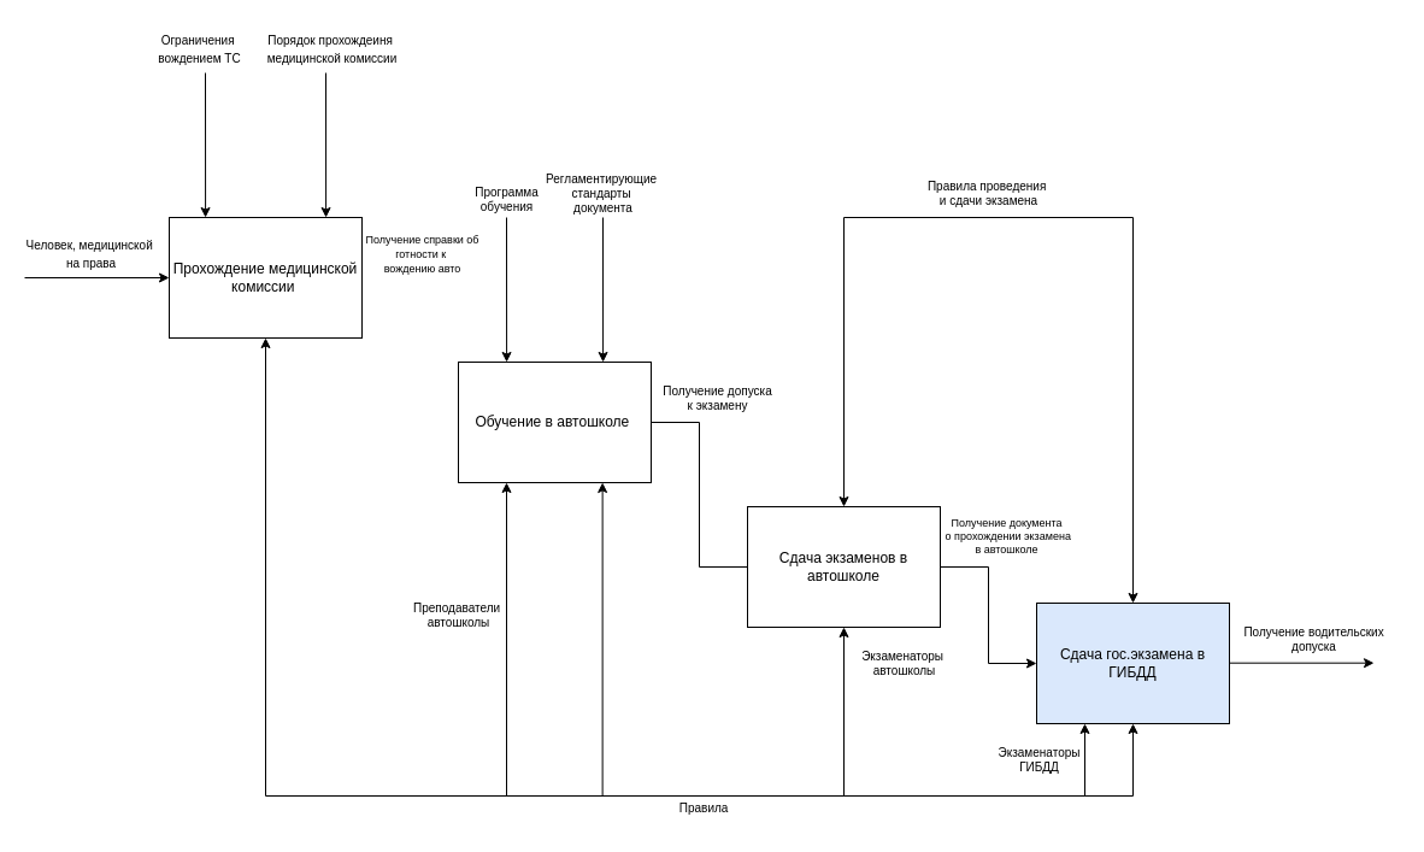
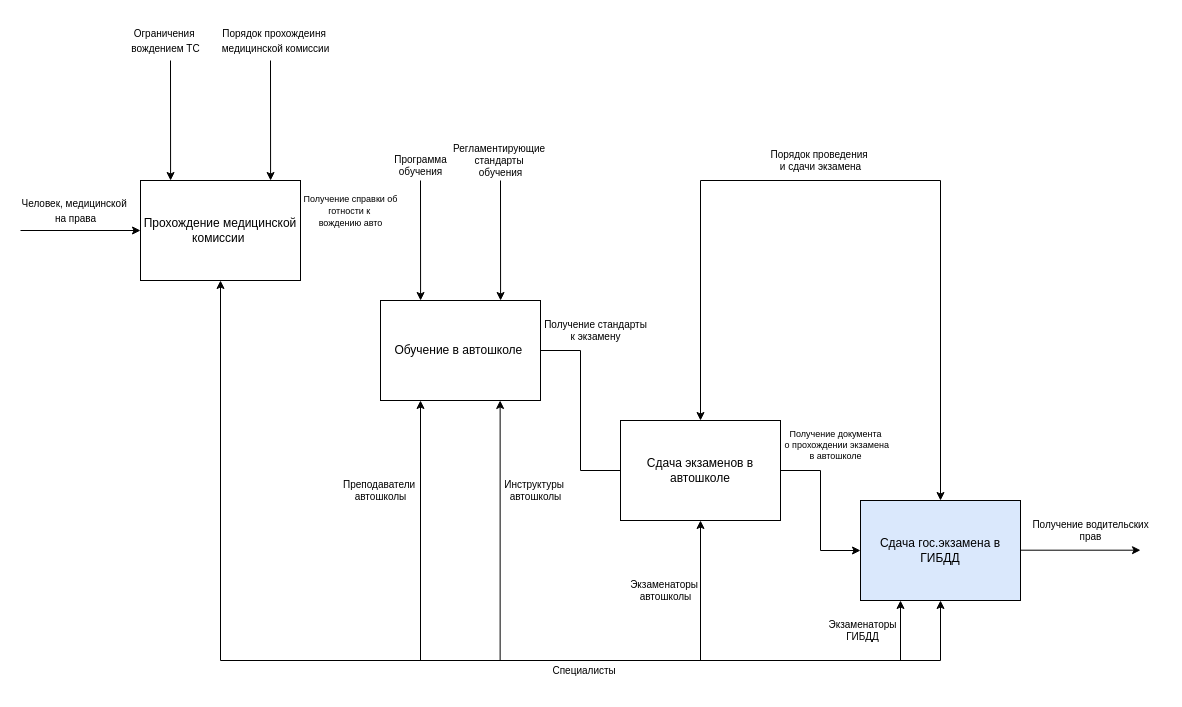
  <mxCell id="0" />
  <mxCell id="1" parent="0" />
  <mxCell id="2" value="Прохождение медицинской комиссии&amp;nbsp;" style="rounded=0;whiteSpace=wrap;html=1;" parent="1" vertex="1"><mxGeometry x="140" y="180" width="160" height="100" as="geometry" /></mxCell>
  <mxCell id="3" value="Сдача гос.экзамена в ГИБДД" style="rounded=0;whiteSpace=wrap;html=1;fillColor=#dae8fc;" parent="1" vertex="1"><mxGeometry x="860" y="500" width="160" height="100" as="geometry" /></mxCell>
  <mxCell id="4" style="edgeStyle=orthogonalEdgeStyle;rounded=0;orthogonalLoop=1;jettySize=auto;html=1;" parent="1" source="5" target="3" edge="1"><mxGeometry relative="1" as="geometry" /></mxCell>
  <mxCell id="5" value="Сдача экзаменов в автошколе" style="rounded=0;whiteSpace=wrap;html=1;" parent="1" vertex="1"><mxGeometry x="620" y="420" width="160" height="100" as="geometry" /></mxCell>
  <mxCell id="6" style="edgeStyle=orthogonalEdgeStyle;rounded=0;orthogonalLoop=1;jettySize=auto;html=1;entryX=0;entryY=0.5;entryDx=0;entryDy=0;endArrow=none;" parent="1" source="7" target="5" edge="1"><mxGeometry relative="1" as="geometry" /></mxCell>
  <mxCell id="7" value="Обучение в автошколе&amp;nbsp;" style="rounded=0;whiteSpace=wrap;html=1;" parent="1" vertex="1"><mxGeometry x="380" y="300" width="160" height="100" as="geometry" /></mxCell>
  <mxCell id="8" value="" style="endArrow=classic;html=1;rounded=0;entryX=0;entryY=0.5;entryDx=0;entryDy=0;" parent="1" target="2" edge="1"><mxGeometry width="50" height="50" relative="1" as="geometry"><mxPoint x="20" y="230" as="sourcePoint" /><mxPoint x="100" y="210" as="targetPoint" /></mxGeometry></mxCell>
  <mxCell id="9" value="&lt;font style=&quot;font-size: 10px;&quot;&gt;Человек, медицинской&amp;nbsp;&lt;br&gt;на права&lt;/font&gt;" style="text;html=1;align=center;verticalAlign=middle;resizable=0;points=[];autosize=1;strokeColor=none;fillColor=none;" parent="1" vertex="1"><mxGeometry x="20" y="190" width="110" height="40" as="geometry" /></mxCell>
  <mxCell id="10" value="" style="endArrow=classic;html=1;rounded=0;entryX=0.813;entryY=0;entryDx=0;entryDy=0;entryPerimeter=0;" parent="1" target="2" edge="1"><mxGeometry width="50" height="50" relative="1" as="geometry"><mxPoint x="270" y="60" as="sourcePoint" /><mxPoint x="300" y="100" as="targetPoint" /></mxGeometry></mxCell>
  <mxCell id="11" value="&lt;font style=&quot;font-size: 10px;&quot;&gt;Порядок прохождеиня&amp;nbsp;&lt;br&gt;медицинской комиссии&lt;/font&gt;" style="text;html=1;align=center;verticalAlign=middle;resizable=0;points=[];autosize=1;strokeColor=none;fillColor=none;" parent="1" vertex="1"><mxGeometry x="210" y="20" width="130" height="40" as="geometry" /></mxCell>
  <mxCell id="12" value="" style="endArrow=classic;html=1;rounded=0;entryX=0.813;entryY=0;entryDx=0;entryDy=0;entryPerimeter=0;" parent="1" edge="1"><mxGeometry width="50" height="50" relative="1" as="geometry"><mxPoint x="170" y="60" as="sourcePoint" /><mxPoint x="170.08" y="180" as="targetPoint" /></mxGeometry></mxCell>
  <mxCell id="13" value="&lt;font style=&quot;font-size: 10px;&quot;&gt;Ограничения&amp;nbsp;&lt;br&gt;вождением ТС&lt;/font&gt;" style="text;html=1;align=center;verticalAlign=middle;resizable=0;points=[];autosize=1;strokeColor=none;fillColor=none;" parent="1" vertex="1"><mxGeometry x="120" y="20" width="90" height="40" as="geometry" /></mxCell>
  <mxCell id="14" value="" style="endArrow=classic;html=1;rounded=0;entryX=0.813;entryY=0;entryDx=0;entryDy=0;entryPerimeter=0;" parent="1" edge="1"><mxGeometry width="50" height="50" relative="1" as="geometry"><mxPoint x="420" y="180" as="sourcePoint" /><mxPoint x="420.08" y="300" as="targetPoint" /></mxGeometry></mxCell>
  <mxCell id="15" value="Программа &lt;br&gt;обучения" style="text;html=1;align=center;verticalAlign=middle;resizable=0;points=[];autosize=1;strokeColor=none;fillColor=none;fontSize=10;" parent="1" vertex="1"><mxGeometry x="380" y="145" width="80" height="40" as="geometry" /></mxCell>
  <mxCell id="16" value="" style="endArrow=classic;html=1;rounded=0;entryX=0;entryY=0.5;entryDx=0;entryDy=0;" parent="1" edge="1"><mxGeometry width="50" height="50" relative="1" as="geometry"><mxPoint x="1020" y="549.69" as="sourcePoint" /><mxPoint x="1140" y="549.69" as="targetPoint" /></mxGeometry></mxCell>
- <mxCell id="17" value="Получение водительских&lt;br&gt;допуска" style="text;html=1;align=center;verticalAlign=middle;resizable=0;points=[];autosize=1;strokeColor=none;fillColor=none;fontSize=10;" parent="1" vertex="1"><mxGeometry x="1020" y="510" width="140" height="40" as="geometry" /></mxCell>
+ <mxCell id="17" value="Получение водительских&lt;br&gt;прав" style="text;html=1;align=center;verticalAlign=middle;resizable=0;points=[];autosize=1;strokeColor=none;fillColor=none;fontSize=10;" parent="1" vertex="1"><mxGeometry x="1020" y="510" width="140" height="40" as="geometry" /></mxCell>
  <mxCell id="18" value="" style="endArrow=classic;html=1;rounded=0;entryX=0.813;entryY=0;entryDx=0;entryDy=0;entryPerimeter=0;" parent="1" edge="1"><mxGeometry width="50" height="50" relative="1" as="geometry"><mxPoint x="500" y="180" as="sourcePoint" /><mxPoint x="500.08" y="300" as="targetPoint" /></mxGeometry></mxCell>
- <mxCell id="19" value="Регламентирующие&amp;nbsp;&lt;br&gt;стандарты&amp;nbsp;&lt;br&gt;документа" style="text;html=1;align=center;verticalAlign=middle;resizable=0;points=[];autosize=1;strokeColor=none;fillColor=none;fontSize=10;" parent="1" vertex="1"><mxGeometry x="440" y="135" width="120" height="50" as="geometry" /></mxCell>
- <mxCell id="20" value="Получение допуска&lt;br&gt;к экзамену" style="text;html=1;align=center;verticalAlign=middle;resizable=0;points=[];autosize=1;strokeColor=none;fillColor=none;fontSize=10;" parent="1" vertex="1"><mxGeometry x="540" y="310" width="110" height="40" as="geometry" /></mxCell>
+ <mxCell id="19" value="Регламентирующие&amp;nbsp;&lt;br&gt;стандарты&amp;nbsp;&lt;br&gt;обучения" style="text;html=1;align=center;verticalAlign=middle;resizable=0;points=[];autosize=1;strokeColor=none;fillColor=none;fontSize=10;" parent="1" vertex="1"><mxGeometry x="440" y="135" width="120" height="50" as="geometry" /></mxCell>
+ <mxCell id="20" value="Получение стандарты&lt;br&gt;к экзамену" style="text;html=1;align=center;verticalAlign=middle;resizable=0;points=[];autosize=1;strokeColor=none;fillColor=none;fontSize=10;" parent="1" vertex="1"><mxGeometry x="540" y="310" width="110" height="40" as="geometry" /></mxCell>
  <mxCell id="21" value="&lt;font style=&quot;font-size: 9px;&quot;&gt;Получение справки об&lt;br&gt;готности к&amp;nbsp;&lt;br&gt;вождению авто&lt;/font&gt;" style="text;html=1;align=center;verticalAlign=middle;resizable=0;points=[];autosize=1;strokeColor=none;fillColor=none;fontSize=10;" parent="1" vertex="1"><mxGeometry x="290" y="185" width="120" height="50" as="geometry" /></mxCell>
  <mxCell id="22" value="Получение документа&lt;br&gt;&amp;nbsp;о прохождении экзамена&lt;br&gt;в автошколе" style="text;html=1;align=center;verticalAlign=middle;resizable=0;points=[];autosize=1;strokeColor=none;fillColor=none;fontSize=9;" parent="1" vertex="1"><mxGeometry x="770" y="420" width="130" height="50" as="geometry" /></mxCell>
  <mxCell id="23" value="" style="endArrow=classic;startArrow=classic;html=1;rounded=0;fontSize=9;exitX=0.5;exitY=1;exitDx=0;exitDy=0;" parent="1" source="3" edge="1"><mxGeometry width="50" height="50" relative="1" as="geometry"><mxPoint x="940" y="660" as="sourcePoint" /><mxPoint x="220" y="280" as="targetPoint" /><Array as="points"><mxPoint x="940" y="660" /><mxPoint x="220" y="660" /></Array></mxGeometry></mxCell>
  <mxCell id="24" value="" style="endArrow=classic;startArrow=classic;html=1;rounded=0;fontSize=9;exitX=0.5;exitY=0;exitDx=0;exitDy=0;entryX=0.5;entryY=0;entryDx=0;entryDy=0;" parent="1" source="5" target="3" edge="1"><mxGeometry width="50" height="50" relative="1" as="geometry"><mxPoint x="640" y="330" as="sourcePoint" /><mxPoint x="940" y="180" as="targetPoint" /><Array as="points"><mxPoint x="700" y="180" /><mxPoint x="940" y="180" /></Array></mxGeometry></mxCell>
- <mxCell id="25" value="&lt;font style=&quot;font-size: 10px;&quot;&gt;Правила&amp;nbsp;&lt;/font&gt;" style="text;html=1;align=center;verticalAlign=middle;resizable=0;points=[];autosize=1;strokeColor=none;fillColor=none;fontSize=9;" parent="1" vertex="1"><mxGeometry x="540" y="655" width="90" height="30" as="geometry" /></mxCell>
- <mxCell id="26" value="Правила проведения&amp;nbsp;&lt;br&gt;и сдачи экзамена" style="text;html=1;align=center;verticalAlign=middle;resizable=0;points=[];autosize=1;strokeColor=none;fillColor=none;fontSize=10;" parent="1" vertex="1"><mxGeometry x="760" y="140" width="120" height="40" as="geometry" /></mxCell>
+ <mxCell id="25" value="&lt;font style=&quot;font-size: 10px;&quot;&gt;Специалисты&amp;nbsp;&lt;/font&gt;" style="text;html=1;align=center;verticalAlign=middle;resizable=0;points=[];autosize=1;strokeColor=none;fillColor=none;fontSize=9;" parent="1" vertex="1"><mxGeometry x="540" y="655" width="90" height="30" as="geometry" /></mxCell>
+ <mxCell id="26" value="Порядок проведения&amp;nbsp;&lt;br&gt;и сдачи экзамена" style="text;html=1;align=center;verticalAlign=middle;resizable=0;points=[];autosize=1;strokeColor=none;fillColor=none;fontSize=10;" parent="1" vertex="1"><mxGeometry x="760" y="140" width="120" height="40" as="geometry" /></mxCell>
  <mxCell id="27" value="" style="endArrow=classic;html=1;rounded=0;fontSize=10;entryX=0.25;entryY=1;entryDx=0;entryDy=0;" parent="1" target="7" edge="1"><mxGeometry width="50" height="50" relative="1" as="geometry"><mxPoint x="420" y="660" as="sourcePoint" /><mxPoint x="510" y="440" as="targetPoint" /></mxGeometry></mxCell>
  <mxCell id="28" value="" style="endArrow=classic;html=1;rounded=0;fontSize=10;" parent="1" edge="1"><mxGeometry width="50" height="50" relative="1" as="geometry"><mxPoint x="700" y="660" as="sourcePoint" /><mxPoint x="700" y="520" as="targetPoint" /></mxGeometry></mxCell>
- <mxCell id="29" value="Экзаменаторы&amp;nbsp;&lt;br&gt;автошколы" style="text;html=1;align=center;verticalAlign=middle;resizable=0;points=[];autosize=1;strokeColor=none;fillColor=none;fontSize=10;" parent="1" vertex="1"><mxGeometry x="705" y="530" width="90" height="40" as="geometry" /></mxCell>
- <mxCell id="30" value="Преподаватели&amp;nbsp;&lt;br&gt;автошколы" style="text;html=1;align=center;verticalAlign=middle;resizable=0;points=[];autosize=1;strokeColor=none;fillColor=none;fontSize=10;" parent="1" vertex="1"><mxGeometry x="330" y="490" width="100" height="40" as="geometry" /></mxCell>
+ <mxCell id="29" value="Экзаменаторы&amp;nbsp;&lt;br&gt;автошколы" style="text;html=1;align=center;verticalAlign=middle;resizable=0;points=[];autosize=1;strokeColor=none;fillColor=none;fontSize=10;" parent="1" vertex="1"><mxGeometry x="620" y="570" width="90" height="40" as="geometry" /></mxCell>
+ <mxCell id="30" value="Преподаватели&amp;nbsp;&lt;br&gt;автошколы" style="text;html=1;align=center;verticalAlign=middle;resizable=0;points=[];autosize=1;strokeColor=none;fillColor=none;fontSize=10;" parent="1" vertex="1"><mxGeometry x="330" y="470" width="100" height="40" as="geometry" /></mxCell>
  <mxCell id="31" value="" style="endArrow=classic;html=1;rounded=0;fontSize=10;entryX=0.25;entryY=1;entryDx=0;entryDy=0;" parent="1" edge="1"><mxGeometry width="50" height="50" relative="1" as="geometry"><mxPoint x="499.63" y="660" as="sourcePoint" /><mxPoint x="499.63" y="400" as="targetPoint" /></mxGeometry></mxCell>
+ <mxCell id="32" value="Инструктуры&amp;nbsp;&lt;br&gt;автошколы" style="text;html=1;align=center;verticalAlign=middle;resizable=0;points=[];autosize=1;strokeColor=none;fillColor=none;fontSize=10;" parent="1" vertex="1"><mxGeometry x="490" y="470" width="90" height="40" as="geometry" /></mxCell>
  <mxCell id="33" value="" style="endArrow=classic;html=1;rounded=0;fontSize=10;" parent="1" edge="1"><mxGeometry width="50" height="50" relative="1" as="geometry"><mxPoint x="900" y="660" as="sourcePoint" /><mxPoint x="900" y="600" as="targetPoint" /></mxGeometry></mxCell>
  <mxCell id="34" value="Экзаменаторы&lt;br&gt;ГИБДД" style="text;html=1;align=center;verticalAlign=middle;resizable=0;points=[];autosize=1;strokeColor=none;fillColor=none;fontSize=10;" parent="1" vertex="1"><mxGeometry x="817" y="610" width="90" height="40" as="geometry" /></mxCell>
